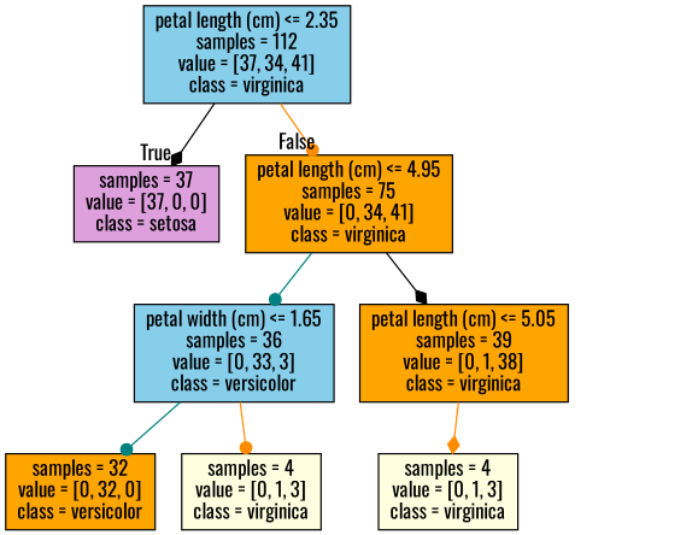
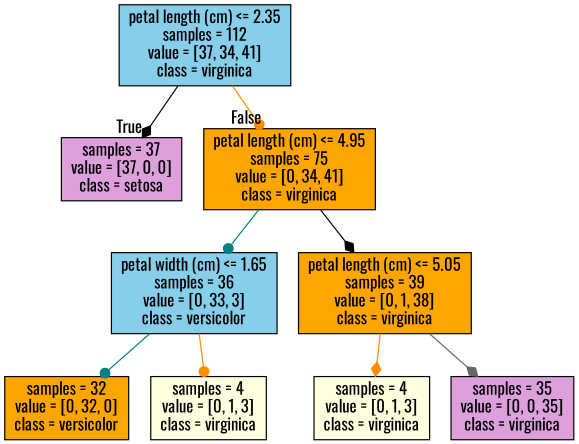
  digraph {
    fontname=Oswald
    node [color=black fillcolor=orange shape=box style=filled fontname=Oswald]
    edge [color=darkorange arrowhead=diamond fontname=Oswald]
    n1 [fillcolor=skyblue label="petal length (cm) <= 2.35\nsamples = 112\nvalue = [37, 34, 41]\nclass = virginica"]
    n2 [fillcolor=plum label="samples = 37\nvalue = [37, 0, 0]\nclass = setosa"]
    n3 [label="petal length (cm) <= 4.95\nsamples = 75\nvalue = [0, 34, 41]\nclass = virginica"]
    n4 [fillcolor=skyblue label="petal width (cm) <= 1.65\nsamples = 36\nvalue = [0, 33, 3]\nclass = versicolor"]
    n5 [label="petal length (cm) <= 5.05\nsamples = 39\nvalue = [0, 1, 38]\nclass = virginica"]
    n6 [label="samples = 32\nvalue = [0, 32, 0]\nclass = versicolor"]
    n7 [fillcolor=lightyellow label="samples = 4\nvalue = [0, 1, 3]\nclass = virginica"]
    n8 [fillcolor=lightyellow label="samples = 4\nvalue = [0, 1, 3]\nclass = virginica"]
+   n9 [fillcolor=plum label="samples = 35\nvalue = [0, 0, 35]\nclass = virginica"]
    n1 -> n2 [headlabel=True labelangle=45 labeldistance=2.5 color=black]
    n1 -> n3 [headlabel=False labelangle=-45 labeldistance=2.5 arrowhead=dot]
    n3 -> n4 [color=teal arrowhead=dot]
    n3 -> n5 [color=black]
    n4 -> n6 [color=teal arrowhead=dot]
    n4 -> n7 [arrowhead=dot]
    n5 -> n8
+   n5 -> n9 [color=gray40]
  }
